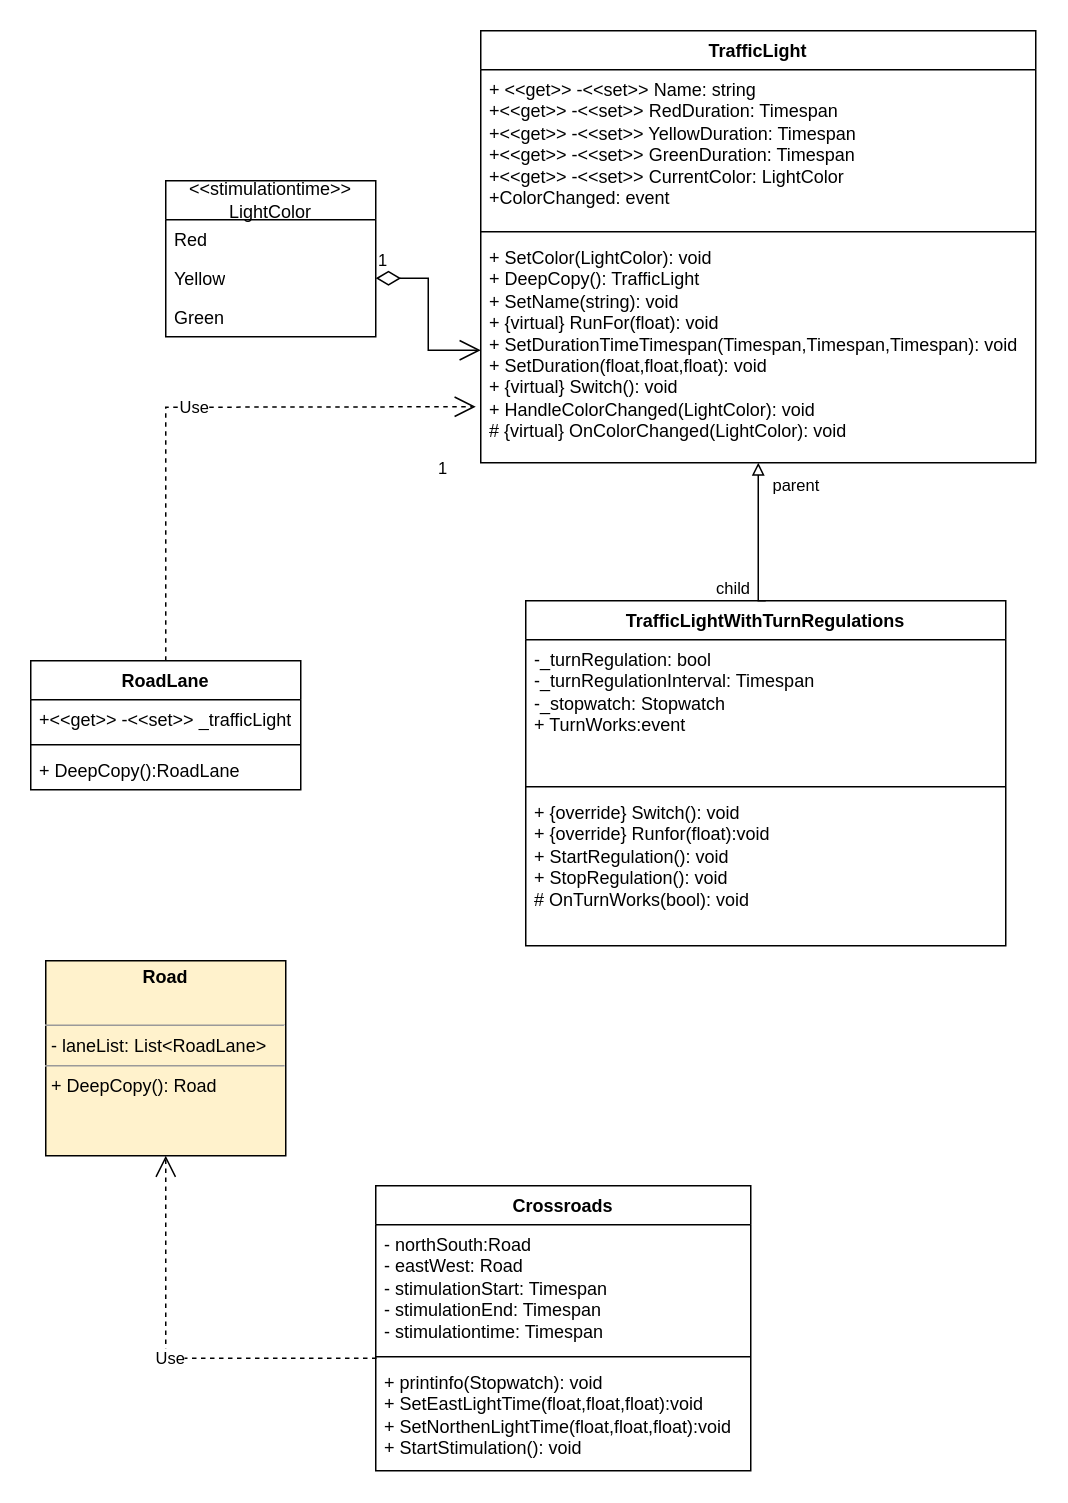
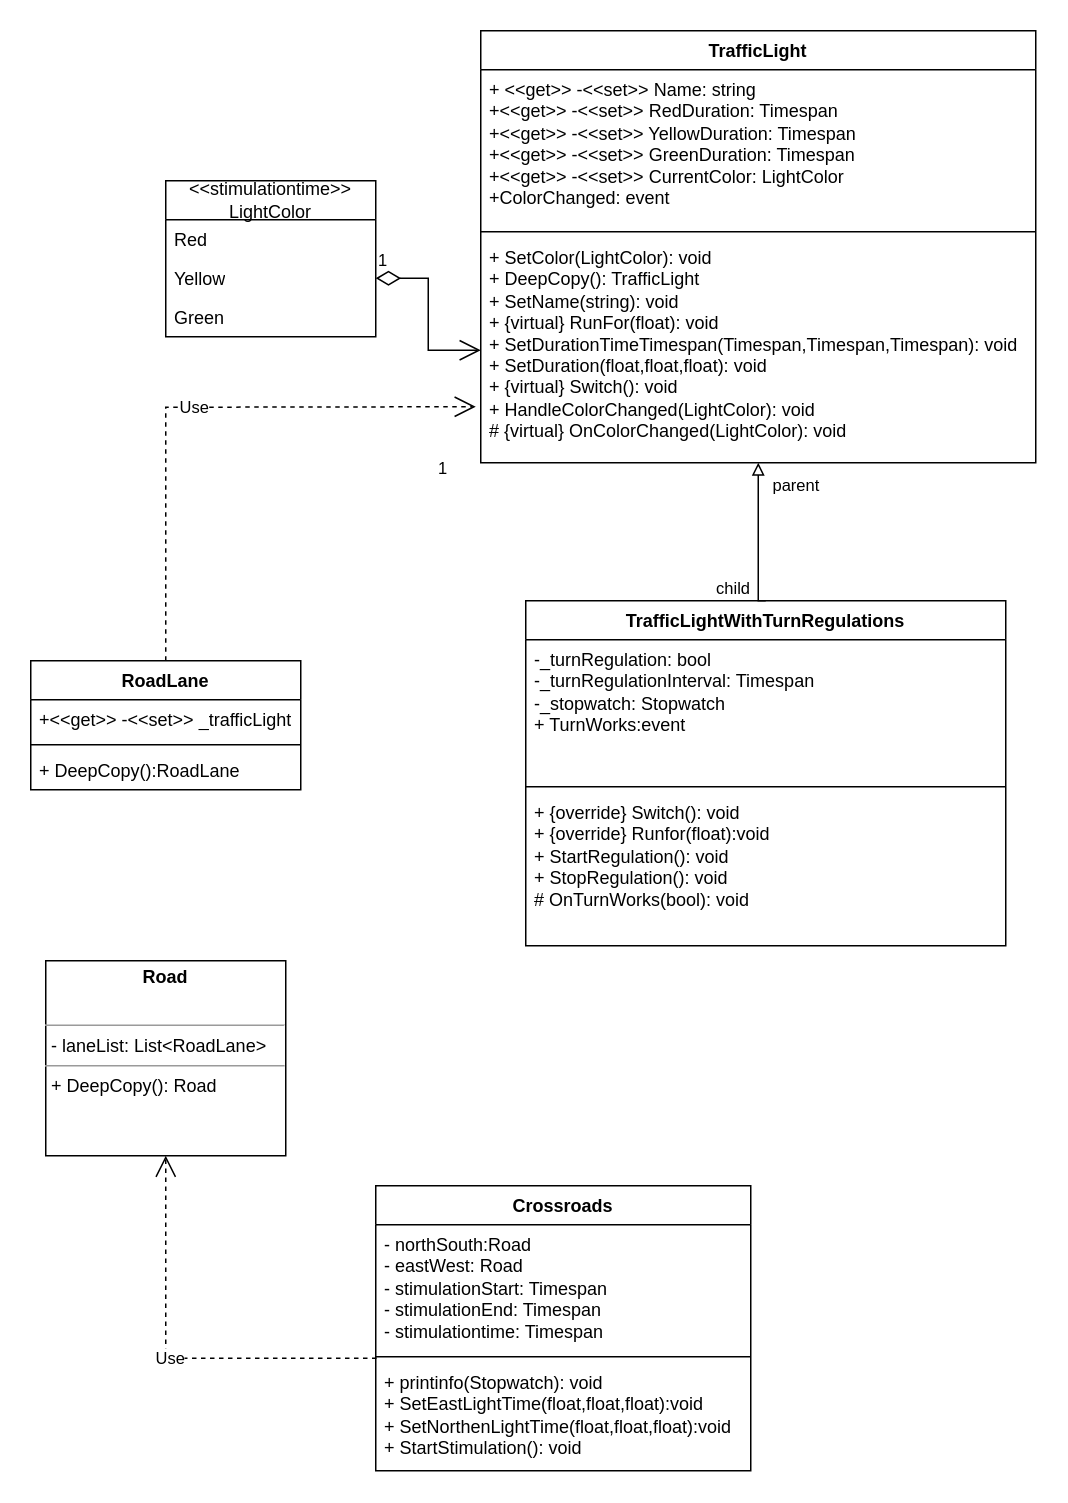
  <mxCell id="0" />
  <mxCell id="1" parent="0" />
  <mxCell id="2" value="TrafficLight&lt;br&gt;" style="swimlane;fontStyle=1;align=center;verticalAlign=top;childLayout=stackLayout;horizontal=1;startSize=26;horizontalStack=0;resizeParent=1;resizeParentMax=0;resizeLast=0;collapsible=1;marginBottom=0;whiteSpace=wrap;html=1;" vertex="1" parent="1"><mxGeometry x="320" y="20" width="370" height="288" as="geometry" /></mxCell>
  <mxCell id="3" value="+ &amp;lt;&amp;lt;get&amp;gt;&amp;gt; -&amp;lt;&amp;lt;set&amp;gt;&amp;gt; Name: string&lt;br&gt;+&amp;lt;&amp;lt;get&amp;gt;&amp;gt; -&amp;lt;&amp;lt;set&amp;gt;&amp;gt; RedDuration: Timespan&lt;br&gt;+&amp;lt;&amp;lt;get&amp;gt;&amp;gt; -&amp;lt;&amp;lt;set&amp;gt;&amp;gt; YellowDuration: Timespan&lt;br&gt;+&amp;lt;&amp;lt;get&amp;gt;&amp;gt; -&amp;lt;&amp;lt;set&amp;gt;&amp;gt; GreenDuration: Timespan&lt;br&gt;+&amp;lt;&amp;lt;get&amp;gt;&amp;gt; -&amp;lt;&amp;lt;set&amp;gt;&amp;gt; CurrentColor: LightColor&lt;br&gt;+ColorChanged: event" style="text;strokeColor=none;fillColor=none;align=left;verticalAlign=top;spacingLeft=4;spacingRight=4;overflow=hidden;rotatable=0;points=[[0,0.5],[1,0.5]];portConstraint=eastwest;whiteSpace=wrap;html=1;" vertex="1" parent="2"><mxGeometry y="26" width="370" height="104" as="geometry" /></mxCell>
  <mxCell id="4" value="" style="line;strokeWidth=1;fillColor=none;align=left;verticalAlign=middle;spacingTop=-1;spacingLeft=3;spacingRight=3;rotatable=0;labelPosition=right;points=[];portConstraint=eastwest;strokeColor=inherit;" vertex="1" parent="2"><mxGeometry y="130" width="370" height="8" as="geometry" /></mxCell>
  <mxCell id="5" value="+ SetColor(LightColor): void&lt;br&gt;+ DeepCopy(): TrafficLight&lt;br&gt;+ SetName(string): void&lt;br&gt;+ {virtual} RunFor(float): void&lt;br&gt;+ SetDurationTimeTimespan(Timespan,Timespan,Timespan): void&lt;br&gt;+ SetDuration(float,float,float): void&lt;br&gt;+ {virtual} Switch(): void&lt;br&gt;+ HandleColorChanged(LightColor): void&lt;br&gt;# {virtual} OnColorChanged(LightColor): void" style="text;strokeColor=none;fillColor=none;align=left;verticalAlign=top;spacingLeft=4;spacingRight=4;overflow=hidden;rotatable=0;points=[[0,0.5],[1,0.5]];portConstraint=eastwest;whiteSpace=wrap;html=1;" vertex="1" parent="2"><mxGeometry y="138" width="370" height="150" as="geometry" /></mxCell>
  <mxCell id="6" value="&amp;lt;&amp;lt;stimulationtime&amp;gt;&amp;gt;&lt;br&gt;LightColor" style="swimlane;fontStyle=0;childLayout=stackLayout;horizontal=1;startSize=26;fillColor=none;horizontalStack=0;resizeParent=1;resizeParentMax=0;resizeLast=0;collapsible=1;marginBottom=0;whiteSpace=wrap;html=1;" vertex="1" parent="1"><mxGeometry x="110" y="120" width="140" height="104" as="geometry" /></mxCell>
  <mxCell id="7" value="Red" style="text;strokeColor=none;fillColor=none;align=left;verticalAlign=top;spacingLeft=4;spacingRight=4;overflow=hidden;rotatable=0;points=[[0,0.5],[1,0.5]];portConstraint=eastwest;whiteSpace=wrap;html=1;" vertex="1" parent="6"><mxGeometry y="26" width="140" height="26" as="geometry" /></mxCell>
  <mxCell id="8" value="Yellow&lt;br&gt;" style="text;strokeColor=none;fillColor=none;align=left;verticalAlign=top;spacingLeft=4;spacingRight=4;overflow=hidden;rotatable=0;points=[[0,0.5],[1,0.5]];portConstraint=eastwest;whiteSpace=wrap;html=1;" vertex="1" parent="6"><mxGeometry y="52" width="140" height="26" as="geometry" /></mxCell>
  <mxCell id="9" value="Green" style="text;strokeColor=none;fillColor=none;align=left;verticalAlign=top;spacingLeft=4;spacingRight=4;overflow=hidden;rotatable=0;points=[[0,0.5],[1,0.5]];portConstraint=eastwest;whiteSpace=wrap;html=1;" vertex="1" parent="6"><mxGeometry y="78" width="140" height="26" as="geometry" /></mxCell>
  <mxCell id="10" value="1" style="endArrow=open;html=1;endSize=12;startArrow=diamondThin;startSize=14;startFill=0;edgeStyle=orthogonalEdgeStyle;align=left;verticalAlign=bottom;rounded=0;entryX=0;entryY=0.5;entryDx=0;entryDy=0;" edge="1" parent="1" source="8" target="5"><mxGeometry x="-1" y="3" relative="1" as="geometry"><mxPoint x="180" y="130" as="sourcePoint" /><mxPoint x="340" y="130" as="targetPoint" /></mxGeometry></mxCell>
  <mxCell id="11" value="TrafficLightWithTurnRegulations" style="swimlane;fontStyle=1;align=center;verticalAlign=top;childLayout=stackLayout;horizontal=1;startSize=26;horizontalStack=0;resizeParent=1;resizeParentMax=0;resizeLast=0;collapsible=1;marginBottom=0;whiteSpace=wrap;html=1;" vertex="1" parent="1"><mxGeometry x="350" y="400" width="320" height="230" as="geometry" /></mxCell>
  <mxCell id="12" value="-_turnRegulation: bool&lt;br&gt;-_turnRegulationInterval: Timespan&lt;br&gt;-_stopwatch: Stopwatch&lt;br&gt;+ TurnWorks:event&lt;br&gt;" style="text;strokeColor=none;fillColor=none;align=left;verticalAlign=top;spacingLeft=4;spacingRight=4;overflow=hidden;rotatable=0;points=[[0,0.5],[1,0.5]];portConstraint=eastwest;whiteSpace=wrap;html=1;" vertex="1" parent="11"><mxGeometry y="26" width="320" height="94" as="geometry" /></mxCell>
  <mxCell id="13" value="" style="line;strokeWidth=1;fillColor=none;align=left;verticalAlign=middle;spacingTop=-1;spacingLeft=3;spacingRight=3;rotatable=0;labelPosition=right;points=[];portConstraint=eastwest;strokeColor=inherit;" vertex="1" parent="11"><mxGeometry y="120" width="320" height="8" as="geometry" /></mxCell>
  <mxCell id="14" value="+ {override} Switch(): void&lt;br&gt;+ {override} Runfor(float):void&lt;br&gt;+ StartRegulation(): void&lt;br&gt;+ StopRegulation(): void&lt;br&gt;# OnTurnWorks(bool): void&lt;br&gt;" style="text;strokeColor=none;fillColor=none;align=left;verticalAlign=top;spacingLeft=4;spacingRight=4;overflow=hidden;rotatable=0;points=[[0,0.5],[1,0.5]];portConstraint=eastwest;whiteSpace=wrap;html=1;" vertex="1" parent="11"><mxGeometry y="128" width="320" height="102" as="geometry" /></mxCell>
  <mxCell id="15" value="" style="endArrow=none;html=1;edgeStyle=orthogonalEdgeStyle;rounded=0;entryX=0.5;entryY=0;entryDx=0;entryDy=0;startArrow=block;startFill=0;" edge="1" parent="1" source="5" target="11"><mxGeometry relative="1" as="geometry"><mxPoint x="510" y="320" as="sourcePoint" /><mxPoint x="590" y="260" as="targetPoint" /><Array as="points"><mxPoint x="505" y="400" /></Array></mxGeometry></mxCell>
  <mxCell id="16" value="parent" style="edgeLabel;resizable=0;html=1;align=left;verticalAlign=bottom;" connectable="0" vertex="1" parent="15"><mxGeometry x="-1" relative="1" as="geometry"><mxPoint x="8" y="23" as="offset" /></mxGeometry></mxCell>
  <mxCell id="17" value="child" style="edgeLabel;resizable=0;html=1;align=right;verticalAlign=bottom;" connectable="0" vertex="1" parent="15"><mxGeometry x="1" relative="1" as="geometry"><mxPoint x="-10" as="offset" /></mxGeometry></mxCell>
  <mxCell id="18" value="RoadLane" style="swimlane;fontStyle=1;align=center;verticalAlign=top;childLayout=stackLayout;horizontal=1;startSize=26;horizontalStack=0;resizeParent=1;resizeParentMax=0;resizeLast=0;collapsible=1;marginBottom=0;whiteSpace=wrap;html=1;" vertex="1" parent="1"><mxGeometry x="20" y="440" width="180" height="86" as="geometry" /></mxCell>
  <mxCell id="19" value="+&amp;lt;&amp;lt;get&amp;gt;&amp;gt; -&amp;lt;&amp;lt;set&amp;gt;&amp;gt; _trafficLight" style="text;strokeColor=none;fillColor=none;align=left;verticalAlign=top;spacingLeft=4;spacingRight=4;overflow=hidden;rotatable=0;points=[[0,0.5],[1,0.5]];portConstraint=eastwest;whiteSpace=wrap;html=1;" vertex="1" parent="18"><mxGeometry y="26" width="180" height="26" as="geometry" /></mxCell>
  <mxCell id="20" value="" style="line;strokeWidth=1;fillColor=none;align=left;verticalAlign=middle;spacingTop=-1;spacingLeft=3;spacingRight=3;rotatable=0;labelPosition=right;points=[];portConstraint=eastwest;strokeColor=inherit;" vertex="1" parent="18"><mxGeometry y="52" width="180" height="8" as="geometry" /></mxCell>
  <mxCell id="21" value="+ DeepCopy():RoadLane" style="text;strokeColor=none;fillColor=none;align=left;verticalAlign=top;spacingLeft=4;spacingRight=4;overflow=hidden;rotatable=0;points=[[0,0.5],[1,0.5]];portConstraint=eastwest;whiteSpace=wrap;html=1;" vertex="1" parent="18"><mxGeometry y="60" width="180" height="26" as="geometry" /></mxCell>
  <mxCell id="22" value="1" style="edgeLabel;resizable=0;html=1;align=left;verticalAlign=bottom;" connectable="0" vertex="1" parent="1"><mxGeometry x="290.001" y="320" as="geometry" /></mxCell>
- <mxCell id="23" value="&lt;p style=&quot;margin:0px;margin-top:4px;text-align:center;&quot;&gt;&lt;b&gt;Road&lt;/b&gt;&lt;/p&gt;&lt;p style=&quot;margin:0px;margin-top:4px;text-align:center;&quot;&gt;&lt;b&gt;&lt;br&gt;&lt;/b&gt;&lt;/p&gt;&lt;hr size=&quot;1&quot;&gt;&lt;p style=&quot;margin:0px;margin-left:4px;&quot;&gt;- laneList: List&amp;lt;RoadLane&amp;gt;&lt;/p&gt;&lt;hr size=&quot;1&quot;&gt;&lt;p style=&quot;margin:0px;margin-left:4px;&quot;&gt;+ DeepCopy(): Road&lt;/p&gt;&lt;p style=&quot;margin:0px;margin-left:4px;&quot;&gt;&lt;br&gt;&lt;/p&gt;" style="verticalAlign=top;align=left;overflow=fill;fontSize=12;fontFamily=Helvetica;html=1;whiteSpace=wrap;fillColor=#fff2cc;" vertex="1" parent="1"><mxGeometry x="30" y="640" width="160" height="130" as="geometry" /></mxCell>
+ <mxCell id="23" value="&lt;p style=&quot;margin:0px;margin-top:4px;text-align:center;&quot;&gt;&lt;b&gt;Road&lt;/b&gt;&lt;/p&gt;&lt;p style=&quot;margin:0px;margin-top:4px;text-align:center;&quot;&gt;&lt;b&gt;&lt;br&gt;&lt;/b&gt;&lt;/p&gt;&lt;hr size=&quot;1&quot;&gt;&lt;p style=&quot;margin:0px;margin-left:4px;&quot;&gt;- laneList: List&amp;lt;RoadLane&amp;gt;&lt;/p&gt;&lt;hr size=&quot;1&quot;&gt;&lt;p style=&quot;margin:0px;margin-left:4px;&quot;&gt;+ DeepCopy(): Road&lt;/p&gt;&lt;p style=&quot;margin:0px;margin-left:4px;&quot;&gt;&lt;br&gt;&lt;/p&gt;" style="verticalAlign=top;align=left;overflow=fill;fontSize=12;fontFamily=Helvetica;html=1;whiteSpace=wrap;" vertex="1" parent="1"><mxGeometry x="30" y="640" width="160" height="130" as="geometry" /></mxCell>
  <mxCell id="24" value="Use" style="endArrow=open;endSize=12;dashed=1;html=1;rounded=0;exitX=0.5;exitY=0;exitDx=0;exitDy=0;entryX=-0.009;entryY=0.751;entryDx=0;entryDy=0;entryPerimeter=0;" edge="1" parent="1" source="18" target="5"><mxGeometry width="160" relative="1" as="geometry"><mxPoint x="80" y="570" as="sourcePoint" /><mxPoint x="240" y="570" as="targetPoint" /><Array as="points"><mxPoint x="110" y="271" /></Array></mxGeometry></mxCell>
  <mxCell id="25" value="Crossroads" style="swimlane;fontStyle=1;align=center;verticalAlign=top;childLayout=stackLayout;horizontal=1;startSize=26;horizontalStack=0;resizeParent=1;resizeParentMax=0;resizeLast=0;collapsible=1;marginBottom=0;whiteSpace=wrap;html=1;" vertex="1" parent="1"><mxGeometry x="250" y="790" width="250" height="190" as="geometry" /></mxCell>
  <mxCell id="26" value="- northSouth:Road&lt;br&gt;- eastWest: Road&lt;br&gt;- stimulationStart: Timespan&lt;br&gt;- stimulationEnd: Timespan&lt;br&gt;- stimulationtime: Timespan" style="text;strokeColor=none;fillColor=none;align=left;verticalAlign=top;spacingLeft=4;spacingRight=4;overflow=hidden;rotatable=0;points=[[0,0.5],[1,0.5]];portConstraint=eastwest;whiteSpace=wrap;html=1;" vertex="1" parent="25"><mxGeometry y="26" width="250" height="84" as="geometry" /></mxCell>
  <mxCell id="27" value="" style="line;strokeWidth=1;fillColor=none;align=left;verticalAlign=middle;spacingTop=-1;spacingLeft=3;spacingRight=3;rotatable=0;labelPosition=right;points=[];portConstraint=eastwest;strokeColor=inherit;" vertex="1" parent="25"><mxGeometry y="110" width="250" height="8" as="geometry" /></mxCell>
  <mxCell id="28" value="+ printinfo(Stopwatch): void&lt;br&gt;+ SetEastLightTime(float,float,float):void&lt;br&gt;+ SetNorthenLightTime(float,float,float):void&lt;br&gt;+ StartStimulation(): void" style="text;strokeColor=none;fillColor=none;align=left;verticalAlign=top;spacingLeft=4;spacingRight=4;overflow=hidden;rotatable=0;points=[[0,0.5],[1,0.5]];portConstraint=eastwest;whiteSpace=wrap;html=1;" vertex="1" parent="25"><mxGeometry y="118" width="250" height="72" as="geometry" /></mxCell>
  <mxCell id="29" value="Use" style="endArrow=open;endSize=12;dashed=1;html=1;rounded=0;entryX=0.5;entryY=1;entryDx=0;entryDy=0;exitX=0.002;exitY=1.059;exitDx=0;exitDy=0;exitPerimeter=0;" edge="1" parent="1" source="26" target="23"><mxGeometry width="160" relative="1" as="geometry"><mxPoint x="220" y="810" as="sourcePoint" /><mxPoint x="380" y="810" as="targetPoint" /><Array as="points"><mxPoint x="110" y="905" /></Array></mxGeometry></mxCell>
